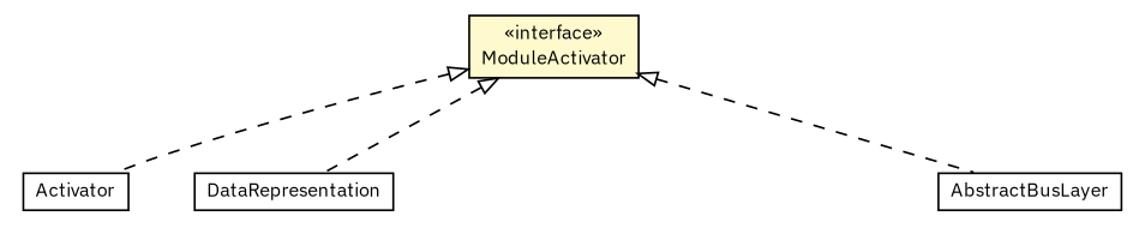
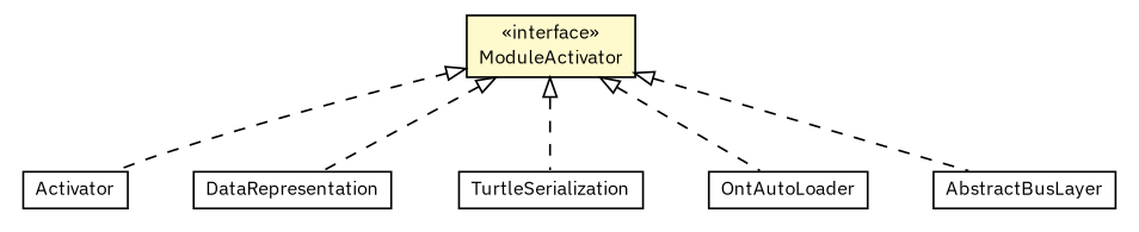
  digraph {
    fontname="IBM Plex Sans"
    nodesep=0.25
    ranksep=0.5
    node [fontcolor=black fontname="IBM Plex Sans" fontsize=10.0 shape=plaintext]
    edge [arrowtail=empty dir=back fontname="IBM Plex Sans" fontsize=10 headport=p labelfontname=Helvetica labelfontsize=10 style=dashed tailport=p]
    n1 [label=<<table title="org.universAAL.middleware.container.ModuleActivator" border="0" cellborder="1" cellspacing="0" cellpadding="2" port="p" bgcolor="lemonChiffon" href="./ModuleActivator.html"> 		<tr><td><table border="0" cellspacing="0" cellpadding="1"> <tr><td align="center" balign="center"> &#171;interface&#187; </td></tr> <tr><td align="center" balign="center"> ModuleActivator </td></tr> 		</table></td></tr> 		</table>>]
    n2 [label=<<table title="org.universAAL.middleware.tracker.impl.Activator" border="0" cellborder="1" cellspacing="0" cellpadding="2" port="p" href="../tracker/impl/Activator.html"> 		<tr><td><table border="0" cellspacing="0" cellpadding="1"> <tr><td align="center" balign="center"> Activator </td></tr> 		</table></td></tr> 		</table>>]
    n3 [label=<<table title="org.universAAL.middleware.container.pojo.layers.DataRepresentation" border="0" cellborder="1" cellspacing="0" cellpadding="2" port="p" href="./pojo/layers/DataRepresentation.html"> 		<tr><td><table border="0" cellspacing="0" cellpadding="1"> <tr><td align="center" balign="center"> DataRepresentation </td></tr> 		</table></td></tr> 		</table>>]
+   n4 [label=<<table title="org.universAAL.middleware.container.pojo.layers.TurtleSerialization" border="0" cellborder="1" cellspacing="0" cellpadding="2" port="p" href="./pojo/layers/TurtleSerialization.html"> 		<tr><td><table border="0" cellspacing="0" cellpadding="1"> <tr><td align="center" balign="center"> TurtleSerialization </td></tr> 		</table></td></tr> 		</table>>]
+   n5 [label=<<table title="org.universAAL.middleware.container.pojo.layers.OntAutoLoader" border="0" cellborder="1" cellspacing="0" cellpadding="2" port="p" href="./pojo/layers/OntAutoLoader.html"> 		<tr><td><table border="0" cellspacing="0" cellpadding="1"> <tr><td align="center" balign="center"> OntAutoLoader </td></tr> 		</table></td></tr> 		</table>>]
    n6 [label=<<table title="org.universAAL.middleware.container.pojo.layers.AbstractBusLayer" border="0" cellborder="1" cellspacing="0" cellpadding="2" port="p" href="./pojo/layers/AbstractBusLayer.html"> 		<tr><td><table border="0" cellspacing="0" cellpadding="1"> <tr><td align="center" balign="center"> AbstractBusLayer </td></tr> 		</table></td></tr> 		</table>>]
    n1 -> n2
    n1 -> n3
+   n1 -> n4
+   n1 -> n5
    n1 -> n6
  }
